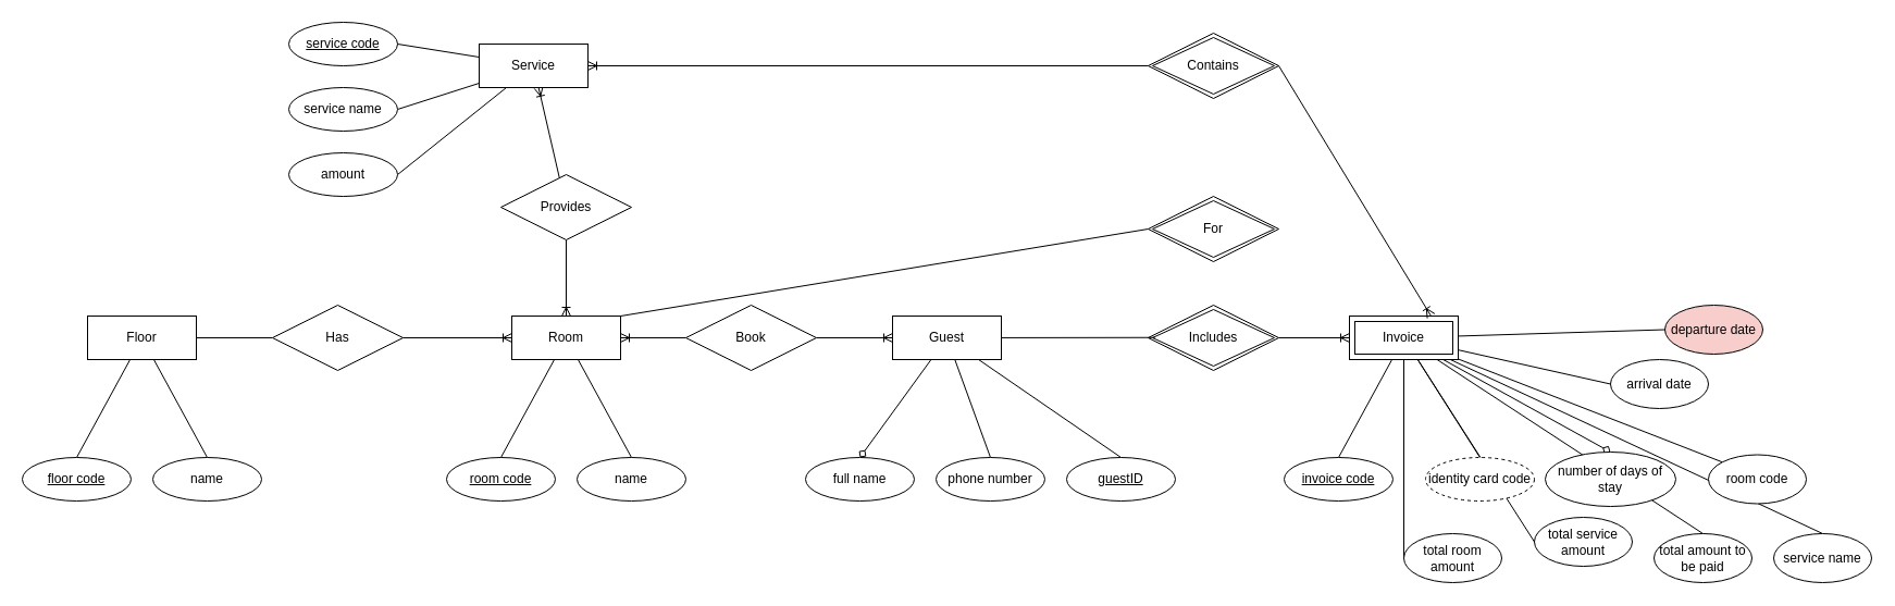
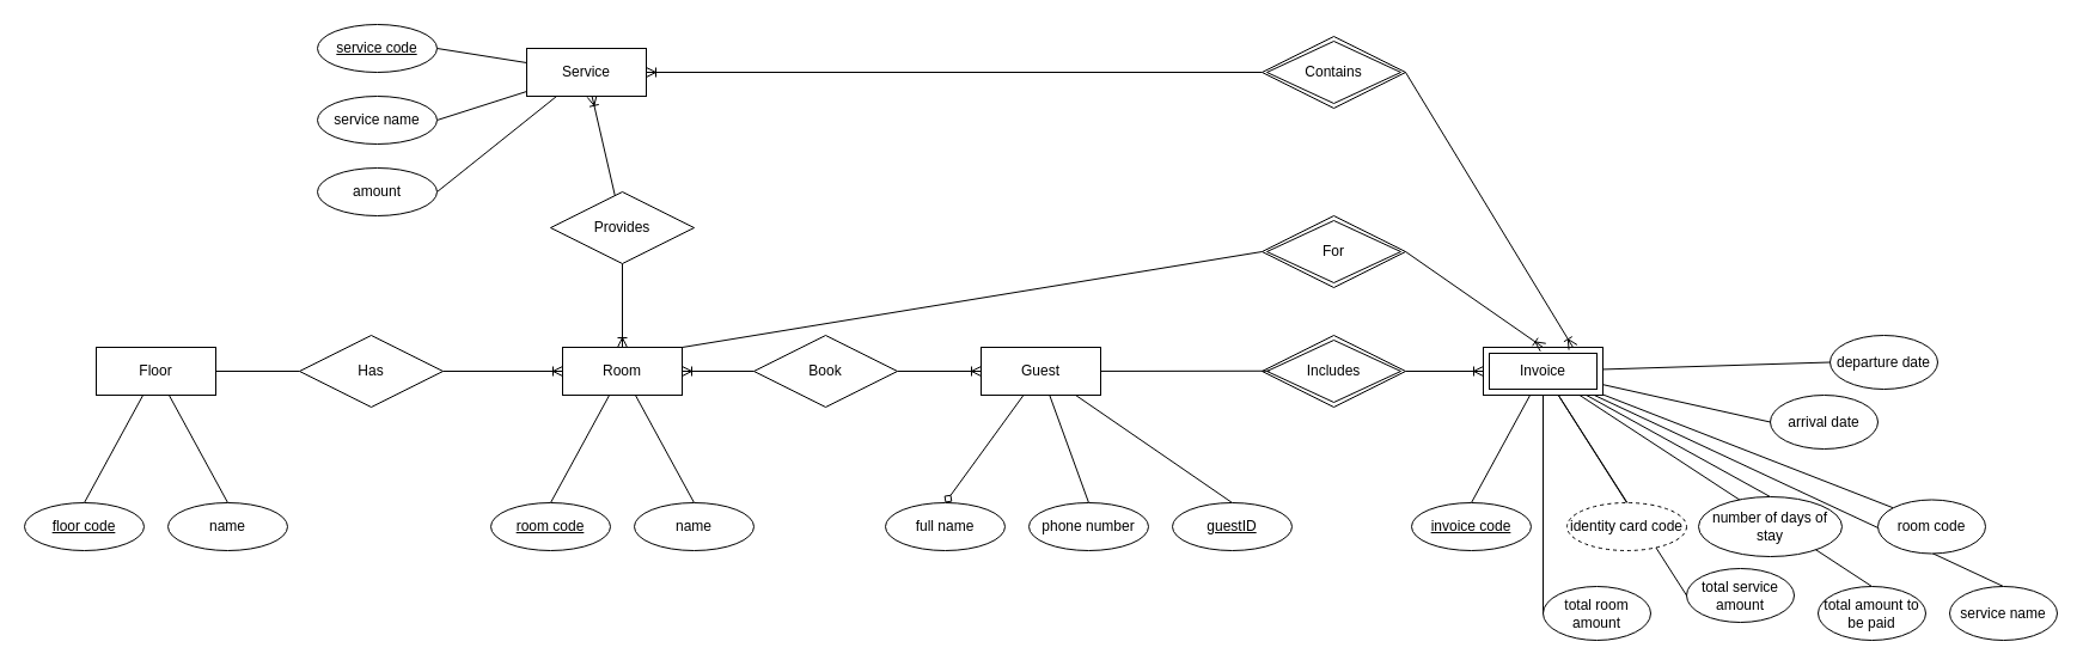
  <mxCell id="0" />
  <mxCell id="1" parent="0" />
  <mxCell id="2" value="" style="group" vertex="1" connectable="0" parent="1"><mxGeometry x="410" y="290" width="220" height="170" as="geometry" /></mxCell>
  <mxCell id="3" style="edgeStyle=none;rounded=0;orthogonalLoop=1;jettySize=auto;html=1;entryX=0.5;entryY=0;entryDx=0;entryDy=0;endArrow=none;endFill=0;" edge="1" parent="2" source="5" target="6"><mxGeometry relative="1" as="geometry" /></mxCell>
  <mxCell id="4" style="edgeStyle=none;rounded=0;orthogonalLoop=1;jettySize=auto;html=1;entryX=0.5;entryY=0;entryDx=0;entryDy=0;endArrow=none;endFill=0;" edge="1" parent="2" source="5" target="7"><mxGeometry relative="1" as="geometry" /></mxCell>
  <mxCell id="5" value="Room" style="whiteSpace=wrap;html=1;align=center;" vertex="1" parent="2"><mxGeometry x="60" width="100" height="40" as="geometry" /></mxCell>
  <mxCell id="6" value="room code" style="ellipse;whiteSpace=wrap;html=1;align=center;fontStyle=4;" vertex="1" parent="2"><mxGeometry y="130" width="100" height="40" as="geometry" /></mxCell>
  <mxCell id="7" value="name" style="ellipse;whiteSpace=wrap;html=1;align=center;" vertex="1" parent="2"><mxGeometry x="120" y="130" width="100" height="40" as="geometry" /></mxCell>
  <mxCell id="8" value="" style="group" vertex="1" connectable="0" parent="1"><mxGeometry x="20" y="290" width="220" height="170" as="geometry" /></mxCell>
  <mxCell id="9" style="edgeStyle=none;rounded=0;orthogonalLoop=1;jettySize=auto;html=1;entryX=0.5;entryY=0;entryDx=0;entryDy=0;endArrow=none;endFill=0;" edge="1" parent="8" source="11" target="12"><mxGeometry relative="1" as="geometry" /></mxCell>
  <mxCell id="10" style="edgeStyle=none;rounded=0;orthogonalLoop=1;jettySize=auto;html=1;entryX=0.5;entryY=0;entryDx=0;entryDy=0;endArrow=none;endFill=0;" edge="1" parent="8" source="11" target="13"><mxGeometry relative="1" as="geometry" /></mxCell>
  <mxCell id="11" value="Floor" style="whiteSpace=wrap;html=1;align=center;" vertex="1" parent="8"><mxGeometry x="60" width="100" height="40" as="geometry" /></mxCell>
  <mxCell id="12" value="floor code" style="ellipse;whiteSpace=wrap;html=1;align=center;fontStyle=4;" vertex="1" parent="8"><mxGeometry y="130" width="100" height="40" as="geometry" /></mxCell>
  <mxCell id="13" value="name" style="ellipse;whiteSpace=wrap;html=1;align=center;" vertex="1" parent="8"><mxGeometry x="120" y="130" width="100" height="40" as="geometry" /></mxCell>
  <mxCell id="14" value="" style="group" vertex="1" connectable="0" parent="1"><mxGeometry x="740" y="290" width="435" height="170" as="geometry" /></mxCell>
  <mxCell id="15" style="edgeStyle=none;rounded=0;orthogonalLoop=1;jettySize=auto;html=1;entryX=0.5;entryY=0;entryDx=0;entryDy=0;endArrow=diamond;endFill=0;" edge="1" parent="14" source="18" target="19"><mxGeometry relative="1" as="geometry" /></mxCell>
  <mxCell id="16" style="edgeStyle=none;rounded=0;orthogonalLoop=1;jettySize=auto;html=1;entryX=0.5;entryY=0;entryDx=0;entryDy=0;endArrow=none;endFill=0;" edge="1" parent="14" source="18" target="20"><mxGeometry relative="1" as="geometry" /></mxCell>
  <mxCell id="17" style="edgeStyle=none;rounded=0;orthogonalLoop=1;jettySize=auto;html=1;entryX=0.5;entryY=0;entryDx=0;entryDy=0;endArrow=none;endFill=0;" edge="1" parent="14" source="18" target="21"><mxGeometry relative="1" as="geometry" /></mxCell>
  <mxCell id="18" value="Guest" style="whiteSpace=wrap;html=1;align=center;" vertex="1" parent="14"><mxGeometry x="80" width="100" height="40" as="geometry" /></mxCell>
  <mxCell id="19" value="full name" style="ellipse;whiteSpace=wrap;html=1;align=center;" vertex="1" parent="14"><mxGeometry y="130" width="100" height="40" as="geometry" /></mxCell>
  <mxCell id="20" value="phone number" style="ellipse;whiteSpace=wrap;html=1;align=center;" vertex="1" parent="14"><mxGeometry x="120" y="130" width="100" height="40" as="geometry" /></mxCell>
  <mxCell id="21" value="guestID" style="ellipse;whiteSpace=wrap;html=1;align=center;fontStyle=4;" vertex="1" parent="14"><mxGeometry x="240" y="130" width="100" height="40" as="geometry" /></mxCell>
  <mxCell id="22" value="Includes" style="shape=rhombus;double=1;perimeter=rhombusPerimeter;whiteSpace=wrap;html=1;align=center;" vertex="1" parent="14"><mxGeometry x="315" y="-10" width="120" height="60" as="geometry" /></mxCell>
  <mxCell id="23" style="edgeStyle=none;rounded=0;orthogonalLoop=1;jettySize=auto;html=1;entryX=0.051;entryY=0.496;entryDx=0;entryDy=0;entryPerimeter=0;endArrow=none;endFill=0;" edge="1" parent="14" source="18" target="22"><mxGeometry relative="1" as="geometry" /></mxCell>
  <mxCell id="24" value="" style="group" vertex="1" connectable="0" parent="1"><mxGeometry x="1180" y="280" width="540" height="255" as="geometry" /></mxCell>
  <mxCell id="25" style="edgeStyle=none;rounded=0;orthogonalLoop=1;jettySize=auto;html=1;entryX=0.5;entryY=0;entryDx=0;entryDy=0;endArrow=none;endFill=0;" edge="1" parent="24" source="35" target="36"><mxGeometry relative="1" as="geometry" /></mxCell>
  <mxCell id="26" style="edgeStyle=none;rounded=0;orthogonalLoop=1;jettySize=auto;html=1;entryX=0.5;entryY=0;entryDx=0;entryDy=0;endArrow=none;endFill=0;" edge="1" parent="24" source="35" target="37"><mxGeometry relative="1" as="geometry" /></mxCell>
- <mxCell id="27" style="edgeStyle=none;rounded=0;orthogonalLoop=1;jettySize=auto;html=1;entryX=0.5;entryY=0;entryDx=0;entryDy=0;endArrow=diamond;endFill=0;" edge="1" parent="24" source="35" target="38"><mxGeometry relative="1" as="geometry" /></mxCell>
+ <mxCell id="27" style="edgeStyle=none;rounded=0;orthogonalLoop=1;jettySize=auto;html=1;entryX=0.5;entryY=0;entryDx=0;entryDy=0;endArrow=none;endFill=0;" edge="1" parent="24" source="35" target="38"><mxGeometry relative="1" as="geometry" /></mxCell>
  <mxCell id="28" style="edgeStyle=none;rounded=0;orthogonalLoop=1;jettySize=auto;html=1;entryX=0;entryY=0.5;entryDx=0;entryDy=0;endArrow=none;endFill=0;" edge="1" parent="24" source="35" target="39"><mxGeometry relative="1" as="geometry" /></mxCell>
  <mxCell id="29" style="edgeStyle=none;rounded=0;orthogonalLoop=1;jettySize=auto;html=1;entryX=0;entryY=0.5;entryDx=0;entryDy=0;endArrow=none;endFill=0;" edge="1" parent="24" source="35" target="40"><mxGeometry relative="1" as="geometry" /></mxCell>
  <mxCell id="30" style="edgeStyle=none;rounded=0;orthogonalLoop=1;jettySize=auto;html=1;entryX=0;entryY=0;entryDx=0;entryDy=0;endArrow=none;endFill=0;" edge="1" parent="24" source="35" target="41"><mxGeometry relative="1" as="geometry" /></mxCell>
  <mxCell id="31" style="edgeStyle=none;rounded=0;orthogonalLoop=1;jettySize=auto;html=1;entryX=0;entryY=0.5;entryDx=0;entryDy=0;endArrow=none;endFill=0;" edge="1" parent="24" source="35" target="42"><mxGeometry relative="1" as="geometry" /></mxCell>
  <mxCell id="32" style="edgeStyle=none;rounded=0;orthogonalLoop=1;jettySize=auto;html=1;entryX=0;entryY=0.5;entryDx=0;entryDy=0;endArrow=none;endFill=0;" edge="1" parent="24" source="35" target="43"><mxGeometry relative="1" as="geometry" /></mxCell>
  <mxCell id="33" style="edgeStyle=none;rounded=0;orthogonalLoop=1;jettySize=auto;html=1;entryX=0.5;entryY=0;entryDx=0;entryDy=0;endArrow=none;endFill=0;" edge="1" parent="24" source="35" target="45"><mxGeometry relative="1" as="geometry" /></mxCell>
  <mxCell id="34" style="edgeStyle=none;rounded=0;orthogonalLoop=1;jettySize=auto;html=1;entryX=0.5;entryY=0;entryDx=0;entryDy=0;endArrow=none;endFill=0;" edge="1" parent="24" source="35" target="46"><mxGeometry relative="1" as="geometry" /></mxCell>
  <mxCell id="35" value="Invoice" style="shape=ext;margin=3;double=1;whiteSpace=wrap;html=1;align=center;" vertex="1" parent="24"><mxGeometry x="60" y="10" width="100" height="40" as="geometry" /></mxCell>
  <mxCell id="36" value="invoice code" style="ellipse;whiteSpace=wrap;html=1;align=center;fontStyle=4;" vertex="1" parent="24"><mxGeometry y="140" width="100" height="40" as="geometry" /></mxCell>
  <mxCell id="37" value="identity card code" style="ellipse;whiteSpace=wrap;html=1;align=center;dashed=1;" vertex="1" parent="24"><mxGeometry x="130" y="140" width="100" height="40" as="geometry" /></mxCell>
  <mxCell id="38" value="number of days of stay" style="ellipse;whiteSpace=wrap;html=1;align=center;" vertex="1" parent="24"><mxGeometry x="240" y="135" width="120" height="50" as="geometry" /></mxCell>
  <mxCell id="39" value="arrival date" style="ellipse;whiteSpace=wrap;html=1;align=center;" vertex="1" parent="24"><mxGeometry x="300" y="50" width="90" height="45" as="geometry" /></mxCell>
- <mxCell id="40" value="departure date" style="ellipse;whiteSpace=wrap;html=1;align=center;fillColor=#f8cecc;" vertex="1" parent="24"><mxGeometry x="350" width="90" height="45" as="geometry" /></mxCell>
+ <mxCell id="40" value="departure date" style="ellipse;whiteSpace=wrap;html=1;align=center;" vertex="1" parent="24"><mxGeometry x="350" width="90" height="45" as="geometry" /></mxCell>
  <mxCell id="41" value="room code" style="ellipse;whiteSpace=wrap;html=1;align=center;" vertex="1" parent="24"><mxGeometry x="390" y="137.5" width="90" height="45" as="geometry" /></mxCell>
  <mxCell id="42" value="total room amount" style="ellipse;whiteSpace=wrap;html=1;align=center;" vertex="1" parent="24"><mxGeometry x="110" y="210" width="90" height="45" as="geometry" /></mxCell>
  <mxCell id="43" value="total service amount" style="ellipse;whiteSpace=wrap;html=1;align=center;" vertex="1" parent="24"><mxGeometry x="230" y="195" width="90" height="45" as="geometry" /></mxCell>
  <mxCell id="44" style="edgeStyle=none;rounded=0;orthogonalLoop=1;jettySize=auto;html=1;exitX=1;exitY=1;exitDx=0;exitDy=0;" edge="1" parent="24" source="43" target="43"><mxGeometry relative="1" as="geometry" /></mxCell>
  <mxCell id="45" value="total amount to be paid" style="ellipse;whiteSpace=wrap;html=1;align=center;" vertex="1" parent="24"><mxGeometry x="340" y="210" width="90" height="45" as="geometry" /></mxCell>
  <mxCell id="46" value="service name" style="ellipse;whiteSpace=wrap;html=1;align=center;" vertex="1" parent="24"><mxGeometry x="450" y="210" width="90" height="45" as="geometry" /></mxCell>
  <mxCell id="47" style="edgeStyle=none;rounded=0;orthogonalLoop=1;jettySize=auto;html=1;entryX=1;entryY=0.5;entryDx=0;entryDy=0;endArrow=none;endFill=0;" edge="1" parent="1" source="49" target="11"><mxGeometry relative="1" as="geometry" /></mxCell>
  <mxCell id="48" style="edgeStyle=none;rounded=0;orthogonalLoop=1;jettySize=auto;html=1;endArrow=ERoneToMany;endFill=0;" edge="1" parent="1" source="49"><mxGeometry relative="1" as="geometry"><mxPoint x="470" y="310" as="targetPoint" /></mxGeometry></mxCell>
  <mxCell id="49" value="Has" style="shape=rhombus;perimeter=rhombusPerimeter;whiteSpace=wrap;html=1;align=center;" vertex="1" parent="1"><mxGeometry x="250" y="280" width="120" height="60" as="geometry" /></mxCell>
  <mxCell id="50" style="edgeStyle=none;rounded=0;orthogonalLoop=1;jettySize=auto;html=1;exitX=1;exitY=0.5;exitDx=0;exitDy=0;entryX=0;entryY=0.5;entryDx=0;entryDy=0;endArrow=ERoneToMany;endFill=0;" edge="1" parent="1" source="52" target="18"><mxGeometry relative="1" as="geometry" /></mxCell>
  <mxCell id="51" style="edgeStyle=none;rounded=0;orthogonalLoop=1;jettySize=auto;html=1;exitX=0;exitY=0.5;exitDx=0;exitDy=0;entryX=1;entryY=0.5;entryDx=0;entryDy=0;endArrow=ERoneToMany;endFill=0;" edge="1" parent="1" source="52" target="5"><mxGeometry relative="1" as="geometry" /></mxCell>
  <mxCell id="52" value="Book" style="shape=rhombus;perimeter=rhombusPerimeter;whiteSpace=wrap;html=1;align=center;" vertex="1" parent="1"><mxGeometry x="630" y="280" width="120" height="60" as="geometry" /></mxCell>
  <mxCell id="53" style="edgeStyle=none;rounded=0;orthogonalLoop=1;jettySize=auto;html=1;entryX=0.5;entryY=0;entryDx=0;entryDy=0;endArrow=ERoneToMany;endFill=0;" edge="1" parent="1" source="55" target="5"><mxGeometry relative="1" as="geometry" /></mxCell>
  <mxCell id="54" style="edgeStyle=none;rounded=0;orthogonalLoop=1;jettySize=auto;html=1;endArrow=ERoneToMany;endFill=0;" edge="1" parent="1" source="55" target="58"><mxGeometry relative="1" as="geometry" /></mxCell>
  <mxCell id="55" value="Provides" style="shape=rhombus;perimeter=rhombusPerimeter;whiteSpace=wrap;html=1;align=center;" vertex="1" parent="1"><mxGeometry x="460" y="160" width="120" height="60" as="geometry" /></mxCell>
  <mxCell id="56" style="edgeStyle=none;rounded=0;orthogonalLoop=1;jettySize=auto;html=1;entryX=1;entryY=0.5;entryDx=0;entryDy=0;endArrow=none;endFill=0;" edge="1" parent="1" source="58" target="61"><mxGeometry relative="1" as="geometry" /></mxCell>
  <mxCell id="57" style="edgeStyle=none;rounded=0;orthogonalLoop=1;jettySize=auto;html=1;entryX=1;entryY=0.5;entryDx=0;entryDy=0;endArrow=none;endFill=0;" edge="1" parent="1" source="58" target="62"><mxGeometry relative="1" as="geometry" /></mxCell>
  <mxCell id="58" value="Service" style="whiteSpace=wrap;html=1;align=center;" vertex="1" parent="1"><mxGeometry x="440" y="40" width="100" height="40" as="geometry" /></mxCell>
  <mxCell id="59" value="service code" style="ellipse;whiteSpace=wrap;html=1;align=center;fontStyle=4;" vertex="1" parent="1"><mxGeometry x="265" y="20" width="100" height="40" as="geometry" /></mxCell>
  <mxCell id="60" style="edgeStyle=none;rounded=0;orthogonalLoop=1;jettySize=auto;html=1;entryX=1;entryY=0.5;entryDx=0;entryDy=0;endArrow=none;endFill=0;" edge="1" parent="1" source="58" target="59"><mxGeometry relative="1" as="geometry" /></mxCell>
  <mxCell id="61" value="service name" style="ellipse;whiteSpace=wrap;html=1;align=center;" vertex="1" parent="1"><mxGeometry x="265" y="80" width="100" height="40" as="geometry" /></mxCell>
  <mxCell id="62" value="amount" style="ellipse;whiteSpace=wrap;html=1;align=center;" vertex="1" parent="1"><mxGeometry x="265" y="140" width="100" height="40" as="geometry" /></mxCell>
  <mxCell id="63" style="edgeStyle=none;rounded=0;orthogonalLoop=1;jettySize=auto;html=1;entryX=0;entryY=0.5;entryDx=0;entryDy=0;endArrow=ERoneToMany;endFill=0;" edge="1" parent="1" source="22" target="35"><mxGeometry relative="1" as="geometry" /></mxCell>
  <mxCell id="64" value="For" style="shape=rhombus;double=1;perimeter=rhombusPerimeter;whiteSpace=wrap;html=1;align=center;" vertex="1" parent="1"><mxGeometry x="1055" y="180" width="120" height="60" as="geometry" /></mxCell>
  <mxCell id="65" style="edgeStyle=none;rounded=0;orthogonalLoop=1;jettySize=auto;html=1;exitX=1;exitY=0;exitDx=0;exitDy=0;entryX=0;entryY=0.5;entryDx=0;entryDy=0;endArrow=none;endFill=0;" edge="1" parent="1" source="5" target="64"><mxGeometry relative="1" as="geometry" /></mxCell>
+ <mxCell id="66" style="edgeStyle=none;rounded=0;orthogonalLoop=1;jettySize=auto;html=1;exitX=0.5;exitY=0;exitDx=0;exitDy=0;entryX=1;entryY=0.5;entryDx=0;entryDy=0;endArrow=none;endFill=0;startArrow=ERoneToMany;startFill=0;" edge="1" parent="1" source="35" target="64"><mxGeometry relative="1" as="geometry"><mxPoint x="1295" y="240" as="sourcePoint" /><mxPoint x="1230" y="160" as="targetPoint" /></mxGeometry></mxCell>
  <mxCell id="67" style="edgeStyle=none;rounded=0;orthogonalLoop=1;jettySize=auto;html=1;entryX=1;entryY=0.5;entryDx=0;entryDy=0;endArrow=ERoneToMany;endFill=0;" edge="1" parent="1" source="69" target="58"><mxGeometry relative="1" as="geometry" /></mxCell>
  <mxCell id="68" style="edgeStyle=none;rounded=0;orthogonalLoop=1;jettySize=auto;html=1;entryX=0.75;entryY=0;entryDx=0;entryDy=0;exitX=1;exitY=0.5;exitDx=0;exitDy=0;endArrow=ERoneToMany;endFill=0;" edge="1" parent="1" source="69" target="35"><mxGeometry relative="1" as="geometry" /></mxCell>
  <mxCell id="69" value="Contains" style="shape=rhombus;double=1;perimeter=rhombusPerimeter;whiteSpace=wrap;html=1;align=center;" vertex="1" parent="1"><mxGeometry x="1055" y="30" width="120" height="60" as="geometry" /></mxCell>
